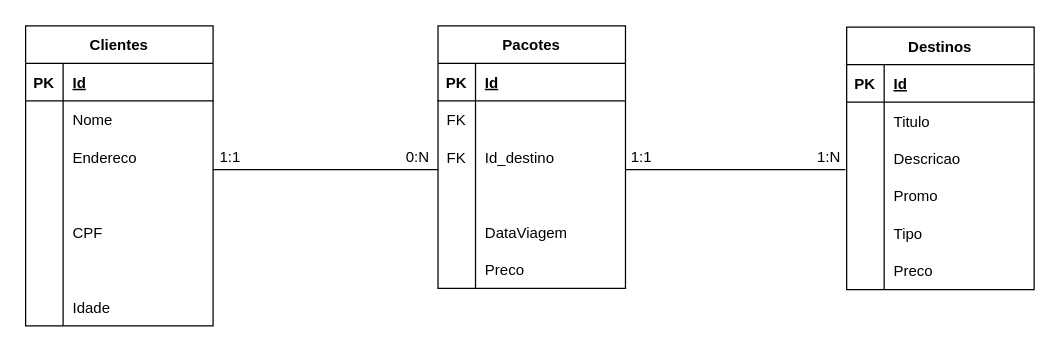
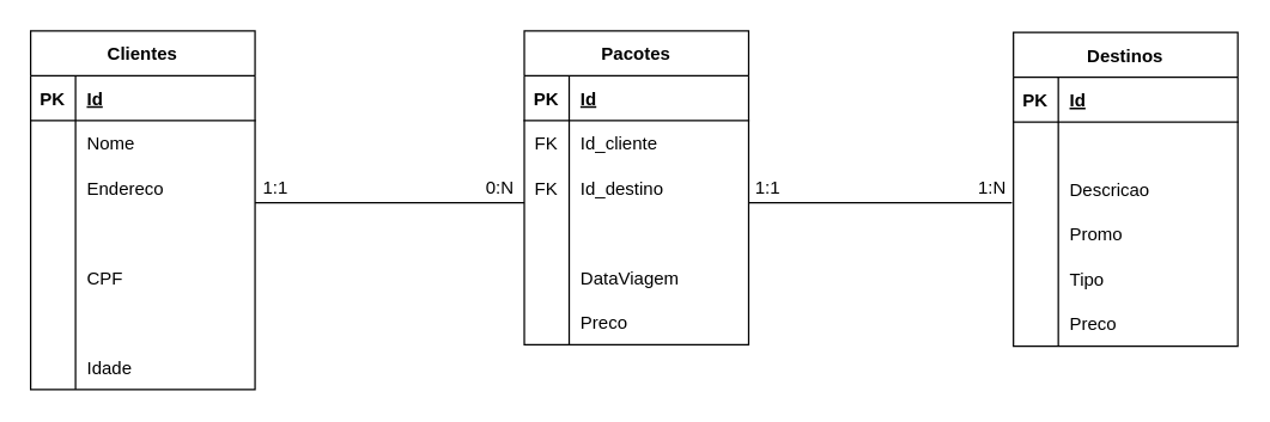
  <mxCell id="0" />
  <mxCell id="1" parent="0" />
  <mxCell id="2" value="Clientes" style="shape=table;startSize=30;container=1;collapsible=1;childLayout=tableLayout;fixedRows=1;rowLines=0;fontStyle=1;align=center;resizeLast=1;" parent="1" vertex="1"><mxGeometry x="20" y="20" width="150" height="240" as="geometry"><mxRectangle x="20" y="50" width="70" height="30" as="alternateBounds" /></mxGeometry></mxCell>
  <mxCell id="3" value="" style="shape=partialRectangle;collapsible=0;dropTarget=0;pointerEvents=0;fillColor=none;top=0;left=0;bottom=1;right=0;points=[[0,0.5],[1,0.5]];portConstraint=eastwest;" parent="2" vertex="1"><mxGeometry y="30" width="150" height="30" as="geometry" /></mxCell>
  <mxCell id="4" value="PK" style="shape=partialRectangle;connectable=0;fillColor=none;top=0;left=0;bottom=0;right=0;fontStyle=1;overflow=hidden;" parent="3" vertex="1"><mxGeometry width="30" height="30" as="geometry"><mxRectangle width="30" height="30" as="alternateBounds" /></mxGeometry></mxCell>
  <mxCell id="5" value="Id" style="shape=partialRectangle;connectable=0;fillColor=none;top=0;left=0;bottom=0;right=0;align=left;spacingLeft=6;fontStyle=5;overflow=hidden;" parent="3" vertex="1"><mxGeometry x="30" width="120" height="30" as="geometry"><mxRectangle width="120" height="30" as="alternateBounds" /></mxGeometry></mxCell>
  <mxCell id="6" value="" style="shape=partialRectangle;collapsible=0;dropTarget=0;pointerEvents=0;fillColor=none;top=0;left=0;bottom=0;right=0;points=[[0,0.5],[1,0.5]];portConstraint=eastwest;" parent="2" vertex="1"><mxGeometry y="60" width="150" height="30" as="geometry" /></mxCell>
  <mxCell id="7" value="" style="shape=partialRectangle;connectable=0;fillColor=none;top=0;left=0;bottom=0;right=0;editable=1;overflow=hidden;" parent="6" vertex="1"><mxGeometry width="30" height="30" as="geometry"><mxRectangle width="30" height="30" as="alternateBounds" /></mxGeometry></mxCell>
  <mxCell id="8" value="Nome" style="shape=partialRectangle;connectable=0;fillColor=none;top=0;left=0;bottom=0;right=0;align=left;spacingLeft=6;overflow=hidden;" parent="6" vertex="1"><mxGeometry x="30" width="120" height="30" as="geometry"><mxRectangle width="120" height="30" as="alternateBounds" /></mxGeometry></mxCell>
  <mxCell id="9" value="" style="shape=partialRectangle;collapsible=0;dropTarget=0;pointerEvents=0;fillColor=none;top=0;left=0;bottom=0;right=0;points=[[0,0.5],[1,0.5]];portConstraint=eastwest;" parent="2" vertex="1"><mxGeometry y="90" width="150" height="30" as="geometry" /></mxCell>
  <mxCell id="10" value="" style="shape=partialRectangle;connectable=0;fillColor=none;top=0;left=0;bottom=0;right=0;editable=1;overflow=hidden;" parent="9" vertex="1"><mxGeometry width="30" height="30" as="geometry"><mxRectangle width="30" height="30" as="alternateBounds" /></mxGeometry></mxCell>
  <mxCell id="11" value="Endereco" style="shape=partialRectangle;connectable=0;fillColor=none;top=0;left=0;bottom=0;right=0;align=left;spacingLeft=6;overflow=hidden;" parent="9" vertex="1"><mxGeometry x="30" width="120" height="30" as="geometry"><mxRectangle width="120" height="30" as="alternateBounds" /></mxGeometry></mxCell>
  <mxCell id="12" value="" style="shape=partialRectangle;collapsible=0;dropTarget=0;pointerEvents=0;fillColor=none;top=0;left=0;bottom=0;right=0;points=[[0,0.5],[1,0.5]];portConstraint=eastwest;" parent="2" vertex="1"><mxGeometry y="120" width="150" height="30" as="geometry" /></mxCell>
  <mxCell id="13" value="" style="shape=partialRectangle;connectable=0;fillColor=none;top=0;left=0;bottom=0;right=0;editable=1;overflow=hidden;" parent="12" vertex="1"><mxGeometry width="30" height="30" as="geometry"><mxRectangle width="30" height="30" as="alternateBounds" /></mxGeometry></mxCell>
  <mxCell id="14" style="shape=partialRectangle;collapsible=0;dropTarget=0;pointerEvents=0;fillColor=none;top=0;left=0;bottom=0;right=0;points=[[0,0.5],[1,0.5]];portConstraint=eastwest;" parent="2" vertex="1"><mxGeometry y="150" width="150" height="30" as="geometry" /></mxCell>
  <mxCell id="15" style="shape=partialRectangle;connectable=0;fillColor=none;top=0;left=0;bottom=0;right=0;editable=1;overflow=hidden;" parent="14" vertex="1"><mxGeometry width="30" height="30" as="geometry"><mxRectangle width="30" height="30" as="alternateBounds" /></mxGeometry></mxCell>
  <mxCell id="16" value="CPF" style="shape=partialRectangle;connectable=0;fillColor=none;top=0;left=0;bottom=0;right=0;align=left;spacingLeft=6;overflow=hidden;" parent="14" vertex="1"><mxGeometry x="30" width="120" height="30" as="geometry"><mxRectangle width="120" height="30" as="alternateBounds" /></mxGeometry></mxCell>
  <mxCell id="17" style="shape=partialRectangle;collapsible=0;dropTarget=0;pointerEvents=0;fillColor=none;top=0;left=0;bottom=0;right=0;points=[[0,0.5],[1,0.5]];portConstraint=eastwest;" parent="2" vertex="1"><mxGeometry y="180" width="150" height="30" as="geometry" /></mxCell>
  <mxCell id="18" style="shape=partialRectangle;connectable=0;fillColor=none;top=0;left=0;bottom=0;right=0;editable=1;overflow=hidden;" parent="17" vertex="1"><mxGeometry width="30" height="30" as="geometry"><mxRectangle width="30" height="30" as="alternateBounds" /></mxGeometry></mxCell>
  <mxCell id="19" style="shape=partialRectangle;collapsible=0;dropTarget=0;pointerEvents=0;fillColor=none;top=0;left=0;bottom=0;right=0;points=[[0,0.5],[1,0.5]];portConstraint=eastwest;" parent="2" vertex="1"><mxGeometry y="210" width="150" height="30" as="geometry" /></mxCell>
  <mxCell id="20" style="shape=partialRectangle;connectable=0;fillColor=none;top=0;left=0;bottom=0;right=0;editable=1;overflow=hidden;" parent="19" vertex="1"><mxGeometry width="30" height="30" as="geometry"><mxRectangle width="30" height="30" as="alternateBounds" /></mxGeometry></mxCell>
  <mxCell id="21" value="Idade" style="shape=partialRectangle;connectable=0;fillColor=none;top=0;left=0;bottom=0;right=0;align=left;spacingLeft=6;overflow=hidden;" parent="19" vertex="1"><mxGeometry x="30" width="120" height="30" as="geometry"><mxRectangle width="120" height="30" as="alternateBounds" /></mxGeometry></mxCell>
  <mxCell id="22" value="Pacotes" style="shape=table;startSize=30;container=1;collapsible=1;childLayout=tableLayout;fixedRows=1;rowLines=0;fontStyle=1;align=center;resizeLast=1;" parent="1" vertex="1"><mxGeometry x="350" y="20" width="150" height="210" as="geometry"><mxRectangle x="350" y="50" width="70" height="30" as="alternateBounds" /></mxGeometry></mxCell>
  <mxCell id="23" value="" style="shape=partialRectangle;collapsible=0;dropTarget=0;pointerEvents=0;fillColor=none;top=0;left=0;bottom=1;right=0;points=[[0,0.5],[1,0.5]];portConstraint=eastwest;" parent="22" vertex="1"><mxGeometry y="30" width="150" height="30" as="geometry" /></mxCell>
  <mxCell id="24" value="PK" style="shape=partialRectangle;connectable=0;fillColor=none;top=0;left=0;bottom=0;right=0;fontStyle=1;overflow=hidden;" parent="23" vertex="1"><mxGeometry width="30" height="30" as="geometry"><mxRectangle width="30" height="30" as="alternateBounds" /></mxGeometry></mxCell>
  <mxCell id="25" value="Id" style="shape=partialRectangle;connectable=0;fillColor=none;top=0;left=0;bottom=0;right=0;align=left;spacingLeft=6;fontStyle=5;overflow=hidden;" parent="23" vertex="1"><mxGeometry x="30" width="120" height="30" as="geometry"><mxRectangle width="120" height="30" as="alternateBounds" /></mxGeometry></mxCell>
  <mxCell id="26" value="" style="shape=partialRectangle;collapsible=0;dropTarget=0;pointerEvents=0;fillColor=none;top=0;left=0;bottom=0;right=0;points=[[0,0.5],[1,0.5]];portConstraint=eastwest;" parent="22" vertex="1"><mxGeometry y="60" width="150" height="30" as="geometry" /></mxCell>
  <mxCell id="27" value="FK" style="shape=partialRectangle;connectable=0;fillColor=none;top=0;left=0;bottom=0;right=0;editable=1;overflow=hidden;" parent="26" vertex="1"><mxGeometry width="30" height="30" as="geometry"><mxRectangle width="30" height="30" as="alternateBounds" /></mxGeometry></mxCell>
+ <mxCell id="28" value="Id_cliente" style="shape=partialRectangle;connectable=0;fillColor=none;top=0;left=0;bottom=0;right=0;align=left;spacingLeft=6;overflow=hidden;" parent="26" vertex="1"><mxGeometry x="30" width="120" height="30" as="geometry"><mxRectangle width="120" height="30" as="alternateBounds" /></mxGeometry></mxCell>
  <mxCell id="29" style="shape=partialRectangle;collapsible=0;dropTarget=0;pointerEvents=0;fillColor=none;top=0;left=0;bottom=0;right=0;points=[[0,0.5],[1,0.5]];portConstraint=eastwest;" vertex="1" parent="22"><mxGeometry y="90" width="150" height="30" as="geometry" /></mxCell>
  <mxCell id="30" value="FK" style="shape=partialRectangle;connectable=0;fillColor=none;top=0;left=0;bottom=0;right=0;editable=1;overflow=hidden;" vertex="1" parent="29"><mxGeometry width="30" height="30" as="geometry"><mxRectangle width="30" height="30" as="alternateBounds" /></mxGeometry></mxCell>
  <mxCell id="31" value="Id_destino" style="shape=partialRectangle;connectable=0;fillColor=none;top=0;left=0;bottom=0;right=0;align=left;spacingLeft=6;overflow=hidden;" vertex="1" parent="29"><mxGeometry x="30" width="120" height="30" as="geometry"><mxRectangle width="120" height="30" as="alternateBounds" /></mxGeometry></mxCell>
  <mxCell id="32" value="" style="shape=partialRectangle;collapsible=0;dropTarget=0;pointerEvents=0;fillColor=none;top=0;left=0;bottom=0;right=0;points=[[0,0.5],[1,0.5]];portConstraint=eastwest;" parent="22" vertex="1"><mxGeometry y="120" width="150" height="30" as="geometry" /></mxCell>
  <mxCell id="33" value="" style="shape=partialRectangle;connectable=0;fillColor=none;top=0;left=0;bottom=0;right=0;editable=1;overflow=hidden;" parent="32" vertex="1"><mxGeometry width="30" height="30" as="geometry"><mxRectangle width="30" height="30" as="alternateBounds" /></mxGeometry></mxCell>
  <mxCell id="34" value="" style="shape=partialRectangle;collapsible=0;dropTarget=0;pointerEvents=0;fillColor=none;top=0;left=0;bottom=0;right=0;points=[[0,0.5],[1,0.5]];portConstraint=eastwest;" parent="22" vertex="1"><mxGeometry y="150" width="150" height="30" as="geometry" /></mxCell>
  <mxCell id="35" value="" style="shape=partialRectangle;connectable=0;fillColor=none;top=0;left=0;bottom=0;right=0;editable=1;overflow=hidden;" parent="34" vertex="1"><mxGeometry width="30" height="30" as="geometry"><mxRectangle width="30" height="30" as="alternateBounds" /></mxGeometry></mxCell>
  <mxCell id="36" value="DataViagem" style="shape=partialRectangle;connectable=0;fillColor=none;top=0;left=0;bottom=0;right=0;align=left;spacingLeft=6;overflow=hidden;" parent="34" vertex="1"><mxGeometry x="30" width="120" height="30" as="geometry"><mxRectangle width="120" height="30" as="alternateBounds" /></mxGeometry></mxCell>
  <mxCell id="37" style="shape=partialRectangle;collapsible=0;dropTarget=0;pointerEvents=0;fillColor=none;top=0;left=0;bottom=0;right=0;points=[[0,0.5],[1,0.5]];portConstraint=eastwest;" parent="22" vertex="1"><mxGeometry y="180" width="150" height="30" as="geometry" /></mxCell>
  <mxCell id="38" style="shape=partialRectangle;connectable=0;fillColor=none;top=0;left=0;bottom=0;right=0;editable=1;overflow=hidden;" parent="37" vertex="1"><mxGeometry width="30" height="30" as="geometry"><mxRectangle width="30" height="30" as="alternateBounds" /></mxGeometry></mxCell>
  <mxCell id="39" value="Preco" style="shape=partialRectangle;connectable=0;fillColor=none;top=0;left=0;bottom=0;right=0;align=left;spacingLeft=6;overflow=hidden;" parent="37" vertex="1"><mxGeometry x="30" width="120" height="30" as="geometry"><mxRectangle width="120" height="30" as="alternateBounds" /></mxGeometry></mxCell>
  <mxCell id="40" value="" style="line;strokeWidth=1;rotatable=0;dashed=0;labelPosition=right;align=left;verticalAlign=middle;spacingTop=0;spacingLeft=6;points=[];portConstraint=eastwest;" parent="1" vertex="1"><mxGeometry x="170" y="130" width="180" height="10" as="geometry" /></mxCell>
  <mxCell id="41" value="1:1" style="text;html=1;strokeColor=none;fillColor=none;align=center;verticalAlign=middle;whiteSpace=wrap;rounded=0;" parent="1" vertex="1"><mxGeometry x="154" y="110" width="60" height="30" as="geometry" /></mxCell>
  <mxCell id="42" value="0:N" style="text;html=1;strokeColor=none;fillColor=none;align=center;verticalAlign=middle;whiteSpace=wrap;rounded=0;" parent="1" vertex="1"><mxGeometry x="304" y="110" width="60" height="30" as="geometry" /></mxCell>
  <mxCell id="43" value="" style="line;strokeWidth=1;rotatable=0;dashed=0;labelPosition=right;align=left;verticalAlign=middle;spacingTop=0;spacingLeft=6;points=[];portConstraint=eastwest;" parent="1" vertex="1"><mxGeometry x="500" y="130" width="176" height="10" as="geometry" /></mxCell>
  <mxCell id="44" value="1:1" style="text;html=1;strokeColor=none;fillColor=none;align=center;verticalAlign=middle;whiteSpace=wrap;rounded=0;" parent="1" vertex="1"><mxGeometry x="483" y="110" width="60" height="30" as="geometry" /></mxCell>
  <mxCell id="45" value="1:N" style="text;html=1;strokeColor=none;fillColor=none;align=center;verticalAlign=middle;whiteSpace=wrap;rounded=0;" parent="1" vertex="1"><mxGeometry x="633" y="110" width="60" height="30" as="geometry" /></mxCell>
  <mxCell id="46" value="Destinos" style="shape=table;startSize=30;container=1;collapsible=1;childLayout=tableLayout;fixedRows=1;rowLines=0;fontStyle=1;align=center;resizeLast=1;" parent="1" vertex="1"><mxGeometry x="677" y="21" width="150" height="210" as="geometry" /></mxCell>
  <mxCell id="47" value="" style="shape=partialRectangle;collapsible=0;dropTarget=0;pointerEvents=0;fillColor=none;top=0;left=0;bottom=1;right=0;points=[[0,0.5],[1,0.5]];portConstraint=eastwest;" parent="46" vertex="1"><mxGeometry y="30" width="150" height="30" as="geometry" /></mxCell>
  <mxCell id="48" value="PK" style="shape=partialRectangle;connectable=0;fillColor=none;top=0;left=0;bottom=0;right=0;fontStyle=1;overflow=hidden;" parent="47" vertex="1"><mxGeometry width="30" height="30" as="geometry"><mxRectangle width="30" height="30" as="alternateBounds" /></mxGeometry></mxCell>
  <mxCell id="49" value="Id" style="shape=partialRectangle;connectable=0;fillColor=none;top=0;left=0;bottom=0;right=0;align=left;spacingLeft=6;fontStyle=5;overflow=hidden;" parent="47" vertex="1"><mxGeometry x="30" width="120" height="30" as="geometry"><mxRectangle width="120" height="30" as="alternateBounds" /></mxGeometry></mxCell>
  <mxCell id="50" value="" style="shape=partialRectangle;collapsible=0;dropTarget=0;pointerEvents=0;fillColor=none;top=0;left=0;bottom=0;right=0;points=[[0,0.5],[1,0.5]];portConstraint=eastwest;" parent="46" vertex="1"><mxGeometry y="60" width="150" height="30" as="geometry" /></mxCell>
  <mxCell id="51" value="" style="shape=partialRectangle;connectable=0;fillColor=none;top=0;left=0;bottom=0;right=0;editable=1;overflow=hidden;" parent="50" vertex="1"><mxGeometry width="30" height="30" as="geometry"><mxRectangle width="30" height="30" as="alternateBounds" /></mxGeometry></mxCell>
- <mxCell id="52" value="Titulo" style="shape=partialRectangle;connectable=0;fillColor=none;top=0;left=0;bottom=0;right=0;align=left;spacingLeft=6;overflow=hidden;" parent="50" vertex="1"><mxGeometry x="30" width="120" height="30" as="geometry"><mxRectangle width="120" height="30" as="alternateBounds" /></mxGeometry></mxCell>
  <mxCell id="53" value="" style="shape=partialRectangle;collapsible=0;dropTarget=0;pointerEvents=0;fillColor=none;top=0;left=0;bottom=0;right=0;points=[[0,0.5],[1,0.5]];portConstraint=eastwest;" parent="46" vertex="1"><mxGeometry y="90" width="150" height="30" as="geometry" /></mxCell>
  <mxCell id="54" value="" style="shape=partialRectangle;connectable=0;fillColor=none;top=0;left=0;bottom=0;right=0;editable=1;overflow=hidden;" parent="53" vertex="1"><mxGeometry width="30" height="30" as="geometry"><mxRectangle width="30" height="30" as="alternateBounds" /></mxGeometry></mxCell>
  <mxCell id="55" value="Descricao" style="shape=partialRectangle;connectable=0;fillColor=none;top=0;left=0;bottom=0;right=0;align=left;spacingLeft=6;overflow=hidden;" parent="53" vertex="1"><mxGeometry x="30" width="120" height="30" as="geometry"><mxRectangle width="120" height="30" as="alternateBounds" /></mxGeometry></mxCell>
  <mxCell id="56" value="" style="shape=partialRectangle;collapsible=0;dropTarget=0;pointerEvents=0;fillColor=none;top=0;left=0;bottom=0;right=0;points=[[0,0.5],[1,0.5]];portConstraint=eastwest;" parent="46" vertex="1"><mxGeometry y="120" width="150" height="30" as="geometry" /></mxCell>
  <mxCell id="57" value="" style="shape=partialRectangle;connectable=0;fillColor=none;top=0;left=0;bottom=0;right=0;editable=1;overflow=hidden;" parent="56" vertex="1"><mxGeometry width="30" height="30" as="geometry"><mxRectangle width="30" height="30" as="alternateBounds" /></mxGeometry></mxCell>
  <mxCell id="58" value="Promo" style="shape=partialRectangle;connectable=0;fillColor=none;top=0;left=0;bottom=0;right=0;align=left;spacingLeft=6;overflow=hidden;" parent="56" vertex="1"><mxGeometry x="30" width="120" height="30" as="geometry"><mxRectangle width="120" height="30" as="alternateBounds" /></mxGeometry></mxCell>
  <mxCell id="59" style="shape=partialRectangle;collapsible=0;dropTarget=0;pointerEvents=0;fillColor=none;top=0;left=0;bottom=0;right=0;points=[[0,0.5],[1,0.5]];portConstraint=eastwest;" vertex="1" parent="46"><mxGeometry y="150" width="150" height="30" as="geometry" /></mxCell>
  <mxCell id="60" style="shape=partialRectangle;connectable=0;fillColor=none;top=0;left=0;bottom=0;right=0;editable=1;overflow=hidden;" vertex="1" parent="59"><mxGeometry width="30" height="30" as="geometry"><mxRectangle width="30" height="30" as="alternateBounds" /></mxGeometry></mxCell>
  <mxCell id="61" value="Tipo" style="shape=partialRectangle;connectable=0;fillColor=none;top=0;left=0;bottom=0;right=0;align=left;spacingLeft=6;overflow=hidden;" vertex="1" parent="59"><mxGeometry x="30" width="120" height="30" as="geometry"><mxRectangle width="120" height="30" as="alternateBounds" /></mxGeometry></mxCell>
  <mxCell id="62" style="shape=partialRectangle;collapsible=0;dropTarget=0;pointerEvents=0;fillColor=none;top=0;left=0;bottom=0;right=0;points=[[0,0.5],[1,0.5]];portConstraint=eastwest;" vertex="1" parent="46"><mxGeometry y="180" width="150" height="30" as="geometry" /></mxCell>
  <mxCell id="63" style="shape=partialRectangle;connectable=0;fillColor=none;top=0;left=0;bottom=0;right=0;editable=1;overflow=hidden;" vertex="1" parent="62"><mxGeometry width="30" height="30" as="geometry"><mxRectangle width="30" height="30" as="alternateBounds" /></mxGeometry></mxCell>
  <mxCell id="64" value="Preco" style="shape=partialRectangle;connectable=0;fillColor=none;top=0;left=0;bottom=0;right=0;align=left;spacingLeft=6;overflow=hidden;" vertex="1" parent="62"><mxGeometry x="30" width="120" height="30" as="geometry"><mxRectangle width="120" height="30" as="alternateBounds" /></mxGeometry></mxCell>
